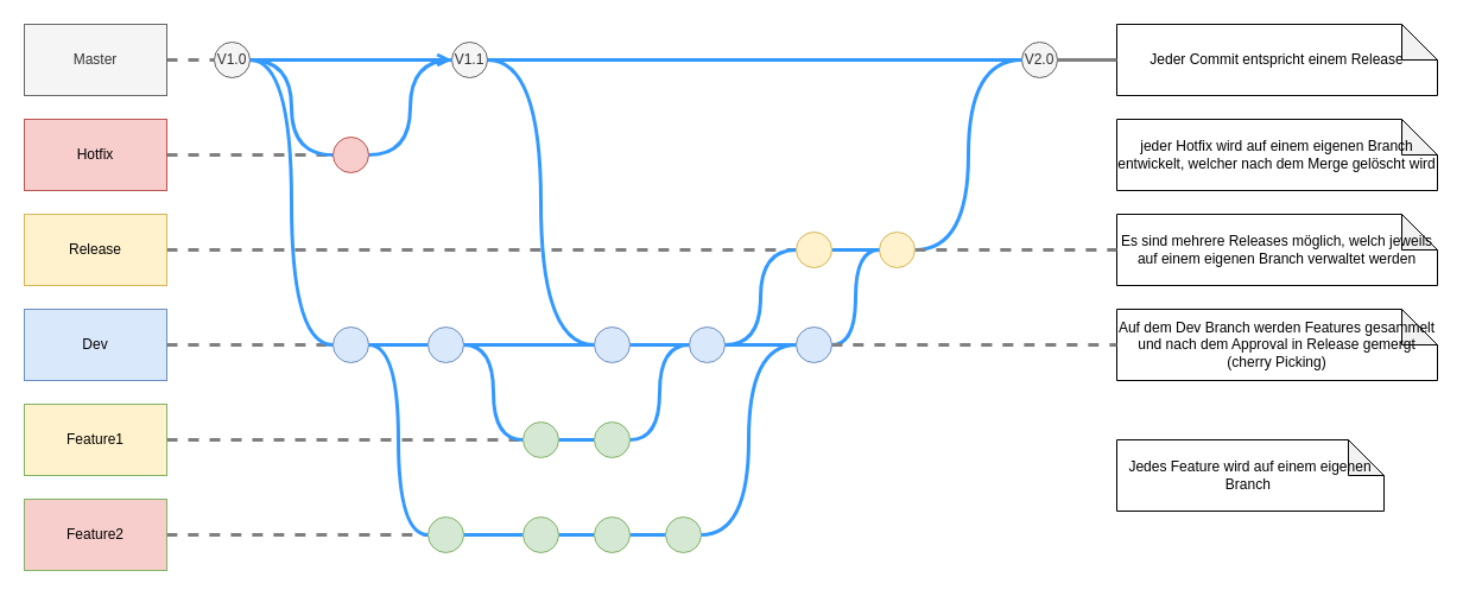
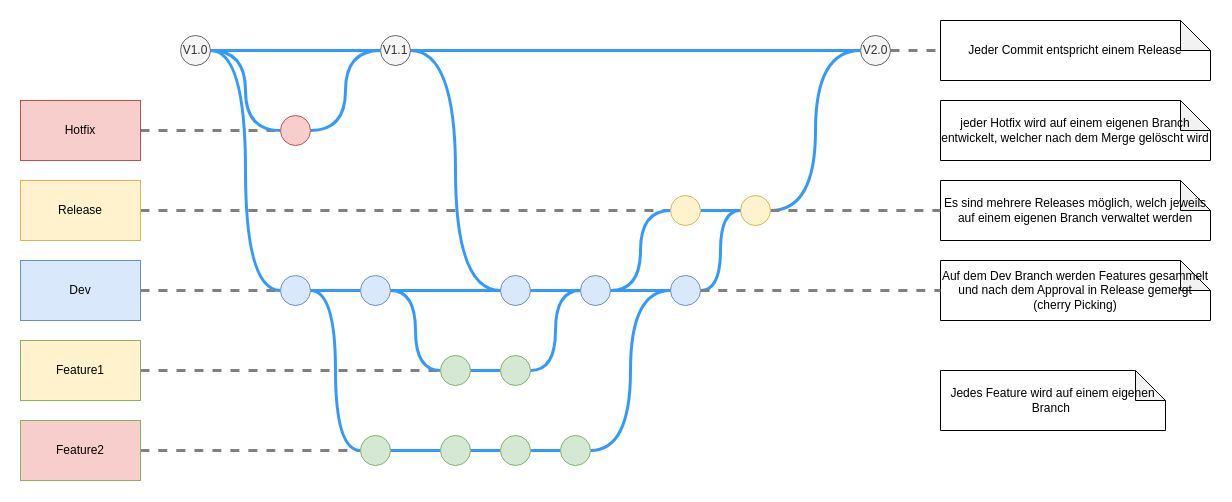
  <mxCell id="0" />
  <mxCell id="1" parent="0" />
- <mxCell id="2" style="edgeStyle=orthogonalEdgeStyle;rounded=0;orthogonalLoop=1;jettySize=auto;html=1;exitX=1;exitY=0.5;exitDx=0;exitDy=0;entryX=0;entryY=0.5;entryDx=0;entryDy=0;dashed=1;endArrow=none;endFill=0;strokeWidth=3;strokeColor=#808080;" edge="1" parent="1" source="3" target="17"><mxGeometry relative="1" as="geometry" /></mxCell>
- <mxCell id="3" value="Master" style="rounded=0;whiteSpace=wrap;html=1;fillColor=#f5f5f5;strokeColor=#666666;fontColor=#333333;" vertex="1" parent="1"><mxGeometry x="20" y="20" width="120" height="60" as="geometry" /></mxCell>
  <mxCell id="4" style="edgeStyle=orthogonalEdgeStyle;rounded=0;orthogonalLoop=1;jettySize=auto;html=1;exitX=1;exitY=0.5;exitDx=0;exitDy=0;dashed=1;endArrow=none;endFill=0;strokeWidth=3;strokeColor=#808080;" edge="1" parent="1" source="5" target="29"><mxGeometry relative="1" as="geometry" /></mxCell>
  <mxCell id="5" value="Hotfix" style="rounded=0;whiteSpace=wrap;html=1;fillColor=#f8cecc;strokeColor=#b85450;" vertex="1" parent="1"><mxGeometry x="20" y="100" width="120" height="60" as="geometry" /></mxCell>
  <mxCell id="6" style="edgeStyle=orthogonalEdgeStyle;curved=1;rounded=0;orthogonalLoop=1;jettySize=auto;html=1;exitX=1;exitY=0.5;exitDx=0;exitDy=0;entryX=0;entryY=0.5;entryDx=0;entryDy=0;endArrow=none;endFill=0;strokeColor=#808080;strokeWidth=3;dashed=1;" edge="1" parent="1" source="7" target="60"><mxGeometry relative="1" as="geometry" /></mxCell>
  <mxCell id="7" value="Release" style="rounded=0;whiteSpace=wrap;html=1;fillColor=#fff2cc;strokeColor=#d6b656;" vertex="1" parent="1"><mxGeometry x="20" y="180" width="120" height="60" as="geometry" /></mxCell>
  <mxCell id="8" style="edgeStyle=orthogonalEdgeStyle;curved=1;rounded=0;orthogonalLoop=1;jettySize=auto;html=1;exitX=1;exitY=0.5;exitDx=0;exitDy=0;entryX=0;entryY=0.5;entryDx=0;entryDy=0;dashed=1;endArrow=none;endFill=0;strokeColor=#808080;strokeWidth=3;" edge="1" parent="1" source="9" target="32"><mxGeometry relative="1" as="geometry" /></mxCell>
  <mxCell id="9" value="Dev" style="rounded=0;whiteSpace=wrap;html=1;fillColor=#dae8fc;strokeColor=#6c8ebf;" vertex="1" parent="1"><mxGeometry x="20" y="260" width="120" height="60" as="geometry" /></mxCell>
  <mxCell id="10" style="edgeStyle=orthogonalEdgeStyle;curved=1;rounded=0;orthogonalLoop=1;jettySize=auto;html=1;exitX=1;exitY=0.5;exitDx=0;exitDy=0;dashed=1;endArrow=none;endFill=0;strokeColor=#808080;strokeWidth=3;" edge="1" parent="1" source="11"><mxGeometry relative="1" as="geometry"><mxPoint x="440" y="370" as="targetPoint" /></mxGeometry></mxCell>
  <mxCell id="11" value="Feature1" style="rounded=0;whiteSpace=wrap;html=1;fillColor=#fff2cc;strokeColor=#82b366;" vertex="1" parent="1"><mxGeometry x="20" y="340" width="120" height="60" as="geometry" /></mxCell>
  <mxCell id="12" style="edgeStyle=orthogonalEdgeStyle;curved=1;rounded=0;orthogonalLoop=1;jettySize=auto;html=1;exitX=1;exitY=0.5;exitDx=0;exitDy=0;entryX=0;entryY=0.5;entryDx=0;entryDy=0;dashed=1;endArrow=none;endFill=0;strokeColor=#808080;strokeWidth=3;" edge="1" parent="1" source="13" target="39"><mxGeometry relative="1" as="geometry" /></mxCell>
  <mxCell id="13" value="Feature2" style="rounded=0;whiteSpace=wrap;html=1;fillColor=#f8cecc;strokeColor=#82b366;" vertex="1" parent="1"><mxGeometry x="20" y="420" width="120" height="60" as="geometry" /></mxCell>
- <mxCell id="14" style="edgeStyle=orthogonalEdgeStyle;rounded=0;orthogonalLoop=1;jettySize=auto;html=1;exitX=1;exitY=0.5;exitDx=0;exitDy=0;entryX=0;entryY=0.5;entryDx=0;entryDy=0;endArrow=open;endFill=0;strokeWidth=3;strokeColor=#3399FF;" edge="1" parent="1" source="17" target="25"><mxGeometry relative="1" as="geometry" /></mxCell>
+ <mxCell id="14" style="edgeStyle=orthogonalEdgeStyle;rounded=0;orthogonalLoop=1;jettySize=auto;html=1;exitX=1;exitY=0.5;exitDx=0;exitDy=0;entryX=0;entryY=0.5;entryDx=0;entryDy=0;endArrow=none;endFill=0;strokeWidth=3;strokeColor=#3399FF;" edge="1" parent="1" source="17" target="25"><mxGeometry relative="1" as="geometry" /></mxCell>
  <mxCell id="15" style="edgeStyle=orthogonalEdgeStyle;rounded=0;orthogonalLoop=1;jettySize=auto;html=1;exitX=1;exitY=0.5;exitDx=0;exitDy=0;entryX=0;entryY=0.5;entryDx=0;entryDy=0;endArrow=none;endFill=0;strokeColor=#3399FF;strokeWidth=3;curved=1;" edge="1" parent="1" source="17" target="29"><mxGeometry relative="1" as="geometry" /></mxCell>
  <mxCell id="16" style="edgeStyle=orthogonalEdgeStyle;curved=1;rounded=0;orthogonalLoop=1;jettySize=auto;html=1;exitX=1;exitY=0.5;exitDx=0;exitDy=0;entryX=0;entryY=0.5;entryDx=0;entryDy=0;endArrow=none;endFill=0;strokeColor=#3399FF;strokeWidth=3;" edge="1" parent="1" source="17" target="32"><mxGeometry relative="1" as="geometry" /></mxCell>
  <mxCell id="17" value="V1.0" style="ellipse;whiteSpace=wrap;html=1;fillColor=#f5f5f5;strokeColor=#666666;fontColor=#333333;" vertex="1" parent="1"><mxGeometry x="180" y="35" width="30" height="30" as="geometry" /></mxCell>
  <mxCell id="18" value="Jeder Commit entspricht einem Release" style="shape=note;whiteSpace=wrap;html=1;backgroundOutline=1;darkOpacity=0.05;" vertex="1" parent="1"><mxGeometry x="940" y="20" width="270" height="60" as="geometry" /></mxCell>
  <mxCell id="19" value="jeder Hotfix wird auf einem eigenen Branch entwickelt, welcher nach dem Merge gelöscht wird" style="shape=note;whiteSpace=wrap;html=1;backgroundOutline=1;darkOpacity=0.05;" vertex="1" parent="1"><mxGeometry x="940" y="100" width="270" height="60" as="geometry" /></mxCell>
  <mxCell id="20" value="Auf dem Dev Branch werden Features gesammelt und nach dem Approval in Release gemergt (cherry Picking)" style="shape=note;whiteSpace=wrap;html=1;backgroundOutline=1;darkOpacity=0.05;" vertex="1" parent="1"><mxGeometry x="940" y="260" width="270" height="60" as="geometry" /></mxCell>
  <mxCell id="21" value="Jedes Feature wird auf einem eigenen Branch&amp;nbsp;" style="shape=note;whiteSpace=wrap;html=1;backgroundOutline=1;darkOpacity=0.05;" vertex="1" parent="1"><mxGeometry x="940" y="370" width="225" height="60" as="geometry" /></mxCell>
  <mxCell id="22" value="Es sind mehrere Releases möglich, welch jeweils auf einem eigenen Branch verwaltet werden" style="shape=note;whiteSpace=wrap;html=1;backgroundOutline=1;darkOpacity=0.05;" vertex="1" parent="1"><mxGeometry x="940" y="180" width="270" height="60" as="geometry" /></mxCell>
  <mxCell id="23" style="edgeStyle=orthogonalEdgeStyle;curved=1;rounded=0;orthogonalLoop=1;jettySize=auto;html=1;exitX=1;exitY=0.5;exitDx=0;exitDy=0;entryX=0;entryY=0.5;entryDx=0;entryDy=0;endArrow=none;endFill=0;strokeColor=#3399FF;strokeWidth=3;" edge="1" parent="1" source="25" target="27"><mxGeometry relative="1" as="geometry" /></mxCell>
  <mxCell id="24" style="edgeStyle=orthogonalEdgeStyle;curved=1;rounded=0;orthogonalLoop=1;jettySize=auto;html=1;exitX=1;exitY=0.5;exitDx=0;exitDy=0;entryX=0;entryY=0.5;entryDx=0;entryDy=0;endArrow=none;endFill=0;strokeColor=#3399FF;strokeWidth=3;" edge="1" parent="1" source="25" target="34"><mxGeometry relative="1" as="geometry" /></mxCell>
  <mxCell id="25" value="V1.1" style="ellipse;whiteSpace=wrap;html=1;fillColor=#f5f5f5;strokeColor=#666666;fontColor=#333333;" vertex="1" parent="1"><mxGeometry x="380" y="35" width="30" height="30" as="geometry" /></mxCell>
- <mxCell id="26" style="edgeStyle=orthogonalEdgeStyle;rounded=0;orthogonalLoop=1;jettySize=auto;html=1;exitX=1;exitY=0.5;exitDx=0;exitDy=0;dashed=0;endArrow=none;endFill=0;strokeWidth=3;strokeColor=#808080;" edge="1" parent="1" source="27" target="18"><mxGeometry relative="1" as="geometry" /></mxCell>
+ <mxCell id="26" style="edgeStyle=orthogonalEdgeStyle;rounded=0;orthogonalLoop=1;jettySize=auto;html=1;exitX=1;exitY=0.5;exitDx=0;exitDy=0;dashed=1;endArrow=none;endFill=0;strokeWidth=3;strokeColor=#808080;" edge="1" parent="1" source="27" target="18"><mxGeometry relative="1" as="geometry" /></mxCell>
  <mxCell id="27" value="V2.0" style="ellipse;whiteSpace=wrap;html=1;fillColor=#f5f5f5;strokeColor=#666666;fontColor=#333333;" vertex="1" parent="1"><mxGeometry x="860" y="35" width="30" height="30" as="geometry" /></mxCell>
  <mxCell id="28" style="edgeStyle=orthogonalEdgeStyle;curved=1;rounded=0;orthogonalLoop=1;jettySize=auto;html=1;exitX=1;exitY=0.5;exitDx=0;exitDy=0;endArrow=none;endFill=0;strokeColor=#3399FF;strokeWidth=3;entryX=0;entryY=0.5;entryDx=0;entryDy=0;" edge="1" parent="1" source="29" target="25"><mxGeometry relative="1" as="geometry"><mxPoint x="340" y="80" as="targetPoint" /></mxGeometry></mxCell>
  <mxCell id="29" value="" style="ellipse;whiteSpace=wrap;html=1;fillColor=#f8cecc;strokeColor=#b85450;" vertex="1" parent="1"><mxGeometry x="280" y="115" width="30" height="30" as="geometry" /></mxCell>
  <mxCell id="30" style="edgeStyle=orthogonalEdgeStyle;curved=1;rounded=0;orthogonalLoop=1;jettySize=auto;html=1;exitX=1;exitY=0.5;exitDx=0;exitDy=0;entryX=0;entryY=0.5;entryDx=0;entryDy=0;endArrow=none;endFill=0;strokeColor=#3399FF;strokeWidth=3;" edge="1" parent="1" source="32" target="39"><mxGeometry relative="1" as="geometry" /></mxCell>
  <mxCell id="31" style="edgeStyle=orthogonalEdgeStyle;curved=1;rounded=0;orthogonalLoop=1;jettySize=auto;html=1;exitX=1;exitY=0.5;exitDx=0;exitDy=0;entryX=0;entryY=0.5;entryDx=0;entryDy=0;endArrow=none;endFill=0;strokeColor=#3399FF;strokeWidth=3;" edge="1" parent="1" source="32" target="37"><mxGeometry relative="1" as="geometry" /></mxCell>
  <mxCell id="32" value="" style="ellipse;whiteSpace=wrap;html=1;fillColor=#dae8fc;strokeColor=#6c8ebf;" vertex="1" parent="1"><mxGeometry x="280" y="275" width="30" height="30" as="geometry" /></mxCell>
  <mxCell id="33" style="edgeStyle=orthogonalEdgeStyle;curved=1;rounded=0;orthogonalLoop=1;jettySize=auto;html=1;exitX=1;exitY=0.5;exitDx=0;exitDy=0;endArrow=none;endFill=0;strokeColor=#3399FF;strokeWidth=3;" edge="1" parent="1" source="34"><mxGeometry relative="1" as="geometry"><mxPoint x="580" y="290" as="targetPoint" /></mxGeometry></mxCell>
  <mxCell id="34" value="" style="ellipse;whiteSpace=wrap;html=1;fillColor=#dae8fc;strokeColor=#6c8ebf;" vertex="1" parent="1"><mxGeometry x="500" y="275" width="30" height="30" as="geometry" /></mxCell>
  <mxCell id="35" style="edgeStyle=orthogonalEdgeStyle;curved=1;rounded=0;orthogonalLoop=1;jettySize=auto;html=1;exitX=1;exitY=0.5;exitDx=0;exitDy=0;entryX=0;entryY=0.5;entryDx=0;entryDy=0;endArrow=none;endFill=0;strokeColor=#3399FF;strokeWidth=3;" edge="1" parent="1" source="37" target="43"><mxGeometry relative="1" as="geometry" /></mxCell>
  <mxCell id="36" style="edgeStyle=orthogonalEdgeStyle;curved=1;rounded=0;orthogonalLoop=1;jettySize=auto;html=1;exitX=1;exitY=0.5;exitDx=0;exitDy=0;endArrow=none;endFill=0;strokeColor=#3399FF;strokeWidth=3;" edge="1" parent="1" source="37" target="34"><mxGeometry relative="1" as="geometry" /></mxCell>
  <mxCell id="37" value="" style="ellipse;whiteSpace=wrap;html=1;fillColor=#dae8fc;strokeColor=#6c8ebf;" vertex="1" parent="1"><mxGeometry x="360" y="275" width="30" height="30" as="geometry" /></mxCell>
  <mxCell id="38" style="edgeStyle=orthogonalEdgeStyle;curved=1;rounded=0;orthogonalLoop=1;jettySize=auto;html=1;exitX=1;exitY=0.5;exitDx=0;exitDy=0;entryX=0;entryY=0.5;entryDx=0;entryDy=0;endArrow=none;endFill=0;strokeColor=#3399FF;strokeWidth=3;" edge="1" parent="1" source="39" target="41"><mxGeometry relative="1" as="geometry" /></mxCell>
  <mxCell id="39" value="" style="ellipse;whiteSpace=wrap;html=1;fillColor=#d5e8d4;strokeColor=#82b366;" vertex="1" parent="1"><mxGeometry x="360" y="435" width="30" height="30" as="geometry" /></mxCell>
  <mxCell id="40" style="edgeStyle=orthogonalEdgeStyle;curved=1;rounded=0;orthogonalLoop=1;jettySize=auto;html=1;exitX=1;exitY=0.5;exitDx=0;exitDy=0;entryX=0;entryY=0.5;entryDx=0;entryDy=0;endArrow=none;endFill=0;strokeColor=#3399FF;strokeWidth=3;" edge="1" parent="1" source="41" target="47"><mxGeometry relative="1" as="geometry" /></mxCell>
  <mxCell id="41" value="" style="ellipse;whiteSpace=wrap;html=1;fillColor=#d5e8d4;strokeColor=#82b366;" vertex="1" parent="1"><mxGeometry x="440" y="435" width="30" height="30" as="geometry" /></mxCell>
  <mxCell id="42" style="edgeStyle=orthogonalEdgeStyle;curved=1;rounded=0;orthogonalLoop=1;jettySize=auto;html=1;exitX=1;exitY=0.5;exitDx=0;exitDy=0;entryX=0;entryY=0.5;entryDx=0;entryDy=0;endArrow=none;endFill=0;strokeColor=#3399FF;strokeWidth=3;" edge="1" parent="1" source="43" target="45"><mxGeometry relative="1" as="geometry" /></mxCell>
  <mxCell id="43" value="" style="ellipse;whiteSpace=wrap;html=1;fillColor=#d5e8d4;strokeColor=#82b366;" vertex="1" parent="1"><mxGeometry x="440" y="355" width="30" height="30" as="geometry" /></mxCell>
  <mxCell id="44" style="edgeStyle=orthogonalEdgeStyle;curved=1;rounded=0;orthogonalLoop=1;jettySize=auto;html=1;exitX=1;exitY=0.5;exitDx=0;exitDy=0;entryX=0;entryY=0.5;entryDx=0;entryDy=0;endArrow=none;endFill=0;strokeColor=#3399FF;strokeWidth=3;" edge="1" parent="1" source="45" target="52"><mxGeometry relative="1" as="geometry" /></mxCell>
  <mxCell id="45" value="" style="ellipse;whiteSpace=wrap;html=1;fillColor=#d5e8d4;strokeColor=#82b366;" vertex="1" parent="1"><mxGeometry x="500" y="355" width="30" height="30" as="geometry" /></mxCell>
  <mxCell id="46" style="edgeStyle=orthogonalEdgeStyle;curved=1;rounded=0;orthogonalLoop=1;jettySize=auto;html=1;exitX=1;exitY=0.5;exitDx=0;exitDy=0;entryX=0;entryY=0.5;entryDx=0;entryDy=0;endArrow=none;endFill=0;strokeColor=#3399FF;strokeWidth=3;" edge="1" parent="1" source="47" target="49"><mxGeometry relative="1" as="geometry" /></mxCell>
  <mxCell id="47" value="" style="ellipse;whiteSpace=wrap;html=1;fillColor=#d5e8d4;strokeColor=#82b366;" vertex="1" parent="1"><mxGeometry x="500" y="435" width="30" height="30" as="geometry" /></mxCell>
  <mxCell id="48" style="edgeStyle=orthogonalEdgeStyle;curved=1;rounded=0;orthogonalLoop=1;jettySize=auto;html=1;exitX=1;exitY=0.5;exitDx=0;exitDy=0;entryX=0;entryY=0.5;entryDx=0;entryDy=0;endArrow=none;endFill=0;strokeColor=#3399FF;strokeWidth=3;" edge="1" parent="1" source="49" target="55"><mxGeometry relative="1" as="geometry" /></mxCell>
  <mxCell id="49" value="" style="ellipse;whiteSpace=wrap;html=1;fillColor=#d5e8d4;strokeColor=#82b366;" vertex="1" parent="1"><mxGeometry x="560" y="435" width="30" height="30" as="geometry" /></mxCell>
  <mxCell id="50" style="edgeStyle=orthogonalEdgeStyle;curved=1;rounded=0;orthogonalLoop=1;jettySize=auto;html=1;exitX=1;exitY=0.5;exitDx=0;exitDy=0;entryX=0;entryY=0.5;entryDx=0;entryDy=0;endArrow=none;endFill=0;strokeColor=#3399FF;strokeWidth=3;" edge="1" parent="1" source="52" target="55"><mxGeometry relative="1" as="geometry" /></mxCell>
  <mxCell id="51" style="edgeStyle=orthogonalEdgeStyle;curved=1;rounded=0;orthogonalLoop=1;jettySize=auto;html=1;exitX=1;exitY=0.5;exitDx=0;exitDy=0;entryX=0;entryY=0.5;entryDx=0;entryDy=0;endArrow=none;endFill=0;strokeColor=#3399FF;strokeWidth=3;" edge="1" parent="1" source="52" target="60"><mxGeometry relative="1" as="geometry" /></mxCell>
  <mxCell id="52" value="" style="ellipse;whiteSpace=wrap;html=1;fillColor=#dae8fc;strokeColor=#6c8ebf;" vertex="1" parent="1"><mxGeometry x="580" y="275" width="30" height="30" as="geometry" /></mxCell>
  <mxCell id="53" style="edgeStyle=orthogonalEdgeStyle;curved=1;rounded=0;orthogonalLoop=1;jettySize=auto;html=1;exitX=1;exitY=0.5;exitDx=0;exitDy=0;entryX=0;entryY=0.5;entryDx=0;entryDy=0;endArrow=none;endFill=0;strokeColor=#3399FF;strokeWidth=3;" edge="1" parent="1" source="55" target="58"><mxGeometry relative="1" as="geometry" /></mxCell>
  <mxCell id="54" style="edgeStyle=orthogonalEdgeStyle;curved=1;rounded=0;orthogonalLoop=1;jettySize=auto;html=1;exitX=1;exitY=0.5;exitDx=0;exitDy=0;entryX=0;entryY=0.5;entryDx=0;entryDy=0;entryPerimeter=0;dashed=1;endArrow=none;endFill=0;strokeColor=#808080;strokeWidth=3;" edge="1" parent="1" source="55" target="20"><mxGeometry relative="1" as="geometry" /></mxCell>
  <mxCell id="55" value="" style="ellipse;whiteSpace=wrap;html=1;fillColor=#dae8fc;strokeColor=#6c8ebf;" vertex="1" parent="1"><mxGeometry x="670" y="275" width="30" height="30" as="geometry" /></mxCell>
  <mxCell id="56" style="edgeStyle=orthogonalEdgeStyle;curved=1;rounded=0;orthogonalLoop=1;jettySize=auto;html=1;exitX=1;exitY=0.5;exitDx=0;exitDy=0;entryX=0;entryY=0.5;entryDx=0;entryDy=0;endArrow=none;endFill=0;strokeColor=#3399FF;strokeWidth=3;" edge="1" parent="1" source="58" target="27"><mxGeometry relative="1" as="geometry" /></mxCell>
  <mxCell id="57" style="edgeStyle=orthogonalEdgeStyle;curved=1;rounded=0;orthogonalLoop=1;jettySize=auto;html=1;exitX=1;exitY=0.5;exitDx=0;exitDy=0;entryX=0;entryY=0.5;entryDx=0;entryDy=0;entryPerimeter=0;dashed=1;endArrow=none;endFill=0;strokeColor=#808080;strokeWidth=3;" edge="1" parent="1" source="58" target="22"><mxGeometry relative="1" as="geometry" /></mxCell>
  <mxCell id="58" value="" style="ellipse;whiteSpace=wrap;html=1;fillColor=#fff2cc;strokeColor=#d6b656;" vertex="1" parent="1"><mxGeometry x="740" y="195" width="30" height="30" as="geometry" /></mxCell>
  <mxCell id="59" style="edgeStyle=orthogonalEdgeStyle;curved=1;rounded=0;orthogonalLoop=1;jettySize=auto;html=1;exitX=1;exitY=0.5;exitDx=0;exitDy=0;endArrow=none;endFill=0;strokeColor=#3399FF;strokeWidth=3;" edge="1" parent="1" source="60"><mxGeometry relative="1" as="geometry"><mxPoint x="740" y="210" as="targetPoint" /></mxGeometry></mxCell>
  <mxCell id="60" value="" style="ellipse;whiteSpace=wrap;html=1;fillColor=#fff2cc;strokeColor=#d6b656;" vertex="1" parent="1"><mxGeometry x="670" y="195" width="30" height="30" as="geometry" /></mxCell>
